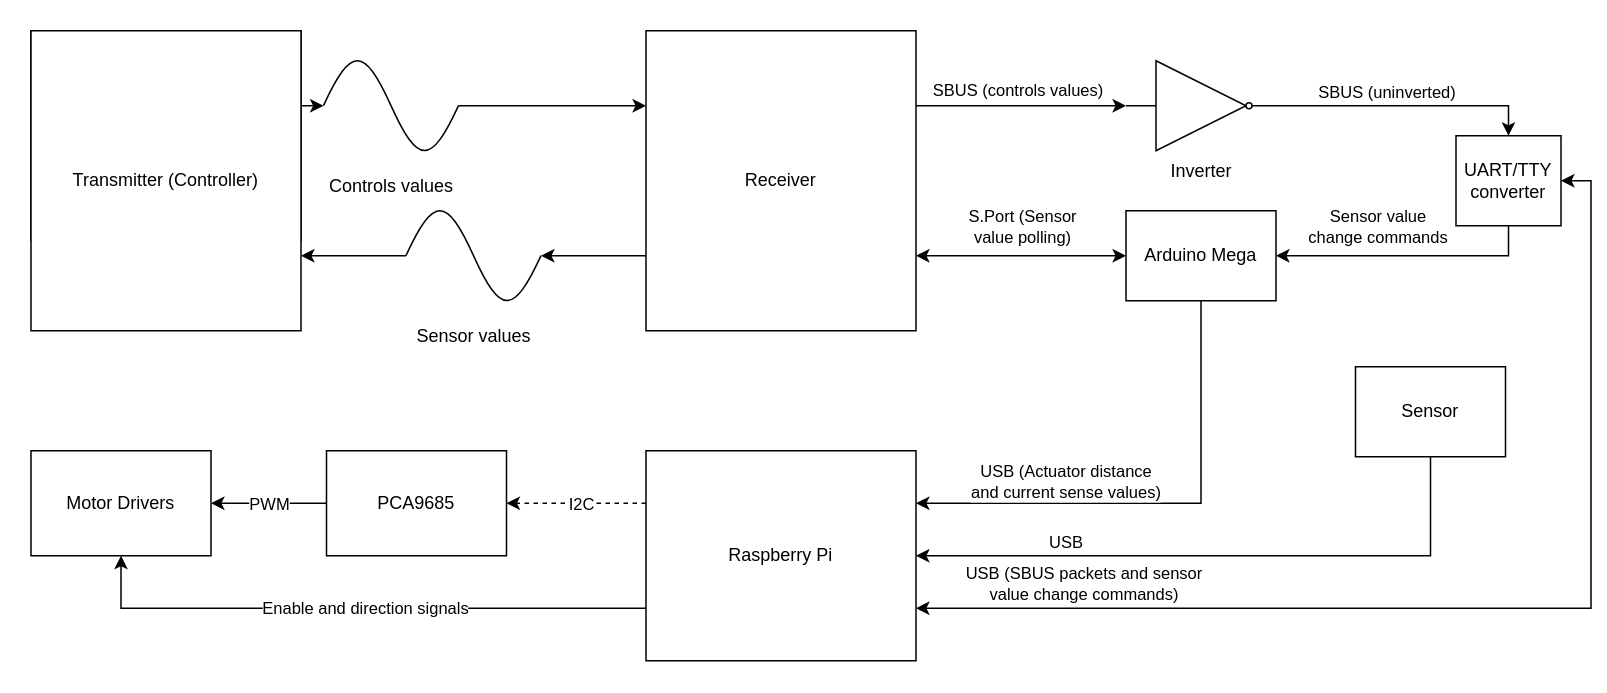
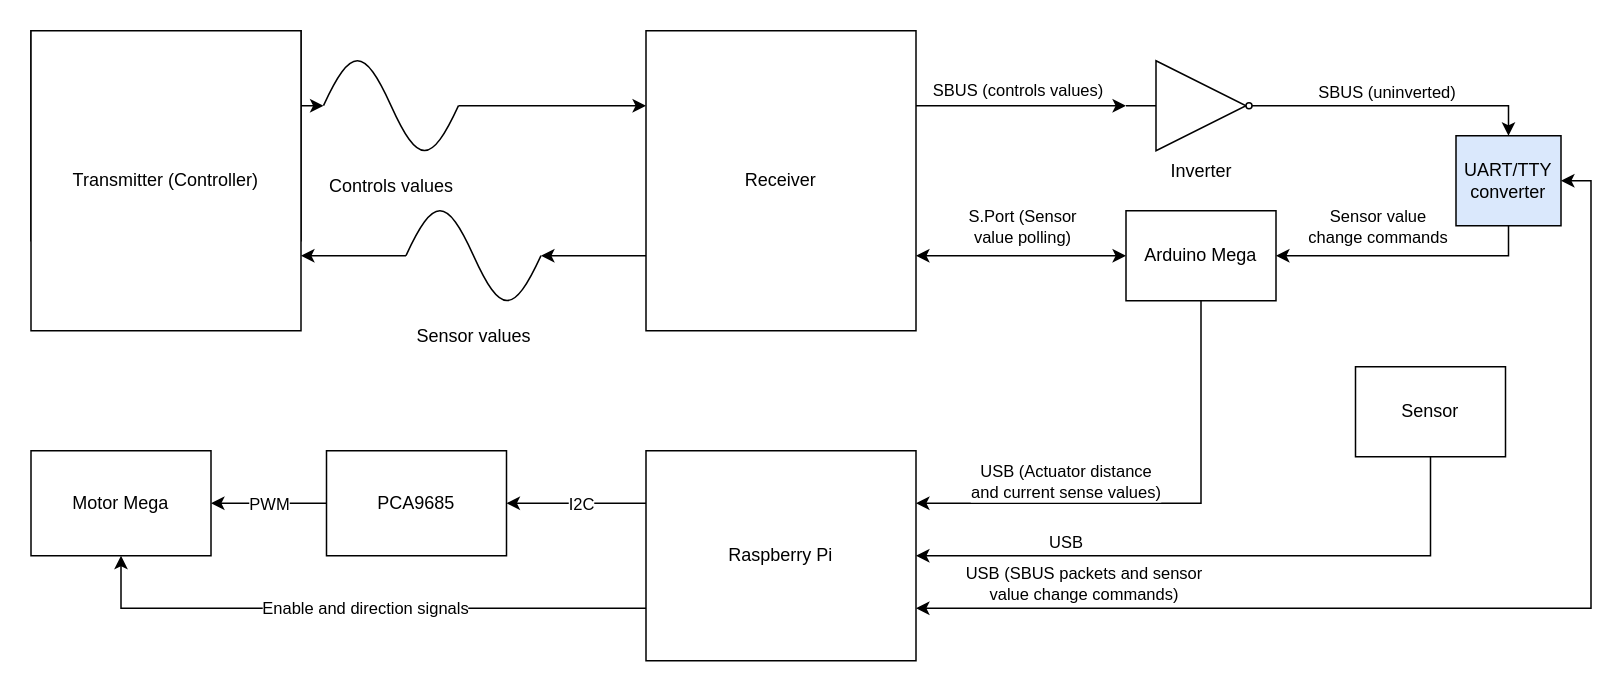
  <mxCell id="0" />
  <mxCell id="1" parent="0" />
  <mxCell id="2" value="Transmitter (Controller)" style="rounded=0;whiteSpace=wrap;html=1;labelPosition=center;verticalLabelPosition=middle;align=center;verticalAlign=middle;" parent="1" vertex="1"><mxGeometry x="20" y="20" width="180" height="140" as="geometry" /></mxCell>
  <mxCell id="3" value="" style="edgeStyle=orthogonalEdgeStyle;rounded=0;orthogonalLoop=1;jettySize=auto;html=1;startArrow=none;startFill=0;endArrow=classic;endFill=1;entryX=0;entryY=0.25;entryDx=0;entryDy=0;" parent="1" source="4" target="10" edge="1"><mxGeometry relative="1" as="geometry" /></mxCell>
  <mxCell id="4" value="Controls values" style="pointerEvents=1;verticalLabelPosition=bottom;shadow=0;dashed=0;align=center;html=1;verticalAlign=top;shape=mxgraph.electrical.waveforms.sine_wave;" parent="1" vertex="1"><mxGeometry x="215" y="30" width="90" height="80" as="geometry" /></mxCell>
  <mxCell id="5" value="Transmitter (Controller)" style="rounded=0;whiteSpace=wrap;html=1;labelPosition=center;verticalLabelPosition=middle;align=center;verticalAlign=middle;" parent="1" vertex="1"><mxGeometry x="20" y="20" width="180" height="200" as="geometry" /></mxCell>
  <mxCell id="6" value="" style="edgeStyle=orthogonalEdgeStyle;rounded=0;orthogonalLoop=1;jettySize=auto;html=1;startArrow=none;startFill=0;exitX=1;exitY=0.25;exitDx=0;exitDy=0;" parent="1" source="10" target="16" edge="1"><mxGeometry relative="1" as="geometry" /></mxCell>
  <mxCell id="7" value="&lt;div&gt;SBUS (controls values)&lt;br&gt;&lt;/div&gt;" style="edgeLabel;html=1;align=center;verticalAlign=middle;resizable=0;points=[];" parent="6" vertex="1" connectable="0"><mxGeometry x="-0.271" y="-3" relative="1" as="geometry"><mxPoint x="16" y="-14" as="offset" /></mxGeometry></mxCell>
  <mxCell id="8" style="edgeStyle=orthogonalEdgeStyle;rounded=0;orthogonalLoop=1;jettySize=auto;html=1;exitX=1;exitY=0.75;exitDx=0;exitDy=0;entryX=0;entryY=0.5;entryDx=0;entryDy=0;startArrow=classic;startFill=1;endArrow=classic;endFill=1;" parent="1" source="10" target="21" edge="1"><mxGeometry relative="1" as="geometry"><Array as="points"><mxPoint x="640" y="170" /><mxPoint x="640" y="170" /></Array></mxGeometry></mxCell>
  <mxCell id="9" value="&lt;div&gt;S.Port (Sensor&lt;/div&gt;&lt;div&gt;value polling)&lt;br&gt;&lt;/div&gt;" style="edgeLabel;html=1;align=center;verticalAlign=middle;resizable=0;points=[];" parent="8" vertex="1" connectable="0"><mxGeometry x="0.432" y="-1" relative="1" as="geometry"><mxPoint x="-30" y="-21" as="offset" /></mxGeometry></mxCell>
  <mxCell id="10" value="Receiver" style="rounded=0;whiteSpace=wrap;html=1;labelPosition=center;verticalLabelPosition=middle;align=center;verticalAlign=middle;" parent="1" vertex="1"><mxGeometry x="430" y="20" width="180" height="200" as="geometry" /></mxCell>
  <mxCell id="11" value="" style="edgeStyle=orthogonalEdgeStyle;rounded=0;orthogonalLoop=1;jettySize=auto;html=1;startArrow=classic;startFill=1;endArrow=classic;endFill=1;exitX=1;exitY=0.5;exitDx=0;exitDy=0;entryX=1;entryY=0.75;entryDx=0;entryDy=0;" parent="1" source="13" target="26" edge="1"><mxGeometry relative="1" as="geometry"><mxPoint x="1240" y="120" as="targetPoint" /><Array as="points" /></mxGeometry></mxCell>
  <mxCell id="12" value="&lt;div&gt;USB (SBUS packets and sensor&lt;/div&gt;&lt;div&gt;value change commands)&lt;/div&gt;" style="edgeLabel;html=1;align=center;verticalAlign=middle;resizable=0;points=[];" parent="11" vertex="1" connectable="0"><mxGeometry x="0.2" y="-1" relative="1" as="geometry"><mxPoint x="-191" y="-16" as="offset" /></mxGeometry></mxCell>
- <mxCell id="13" value="UART/TTY converter" style="rounded=0;whiteSpace=wrap;html=1;labelPosition=center;verticalLabelPosition=middle;align=center;verticalAlign=middle;" parent="1" vertex="1"><mxGeometry x="970" y="90" width="70" height="60" as="geometry" /></mxCell>
+ <mxCell id="13" value="UART/TTY converter" style="rounded=0;whiteSpace=wrap;html=1;labelPosition=center;verticalLabelPosition=middle;align=center;verticalAlign=middle;fillColor=#dae8fc;" parent="1" vertex="1"><mxGeometry x="970" y="90" width="70" height="60" as="geometry" /></mxCell>
  <mxCell id="14" value="" style="edgeStyle=orthogonalEdgeStyle;rounded=0;orthogonalLoop=1;jettySize=auto;html=1;startArrow=none;startFill=0;entryX=0.5;entryY=0;entryDx=0;entryDy=0;" parent="1" source="16" target="13" edge="1"><mxGeometry relative="1" as="geometry" /></mxCell>
  <mxCell id="15" value="SBUS (uninverted)" style="edgeLabel;html=1;align=center;verticalAlign=middle;resizable=0;points=[];" parent="14" vertex="1" connectable="0"><mxGeometry x="-0.167" y="3" relative="1" as="geometry"><mxPoint y="-7" as="offset" /></mxGeometry></mxCell>
  <mxCell id="16" value="Inverter" style="verticalLabelPosition=bottom;shadow=0;dashed=0;align=center;html=1;verticalAlign=top;shape=mxgraph.electrical.logic_gates.buffer2;negating=1;" parent="1" vertex="1"><mxGeometry x="750" y="40" width="100" height="60" as="geometry" /></mxCell>
  <mxCell id="17" value="" style="edgeStyle=orthogonalEdgeStyle;rounded=0;orthogonalLoop=1;jettySize=auto;html=1;startArrow=classic;startFill=1;endArrow=none;endFill=0;entryX=0.5;entryY=1;entryDx=0;entryDy=0;" parent="1" source="21" target="13" edge="1"><mxGeometry relative="1" as="geometry" /></mxCell>
  <mxCell id="18" value="&lt;div&gt;Sensor value&lt;/div&gt;&lt;div&gt;change commands&lt;/div&gt;" style="edgeLabel;html=1;align=center;verticalAlign=middle;resizable=0;points=[];" parent="17" vertex="1" connectable="0"><mxGeometry x="-0.074" y="-4" relative="1" as="geometry"><mxPoint x="-14" y="-24" as="offset" /></mxGeometry></mxCell>
  <mxCell id="19" value="" style="edgeStyle=orthogonalEdgeStyle;rounded=0;orthogonalLoop=1;jettySize=auto;html=1;startArrow=none;startFill=0;endArrow=classic;endFill=1;entryX=1;entryY=0.25;entryDx=0;entryDy=0;exitX=0.5;exitY=1;exitDx=0;exitDy=0;" parent="1" source="21" target="26" edge="1"><mxGeometry relative="1" as="geometry"><mxPoint x="760" y="280" as="targetPoint" /><Array as="points"><mxPoint x="800" y="335" /></Array></mxGeometry></mxCell>
  <mxCell id="20" value="&lt;div&gt;USB (Actuator distance&lt;/div&gt;&lt;div&gt;and current sense values)&lt;/div&gt;" style="edgeLabel;html=1;align=center;verticalAlign=middle;resizable=0;points=[];" parent="19" vertex="1" connectable="0"><mxGeometry x="0.055" relative="1" as="geometry"><mxPoint x="-54.13" y="-15.0" as="offset" /></mxGeometry></mxCell>
  <mxCell id="21" value="Arduino Mega" style="rounded=0;whiteSpace=wrap;html=1;labelPosition=center;verticalLabelPosition=middle;align=center;verticalAlign=middle;" parent="1" vertex="1"><mxGeometry x="750" y="140" width="100" height="60" as="geometry" /></mxCell>
- <mxCell id="22" value="" style="edgeStyle=orthogonalEdgeStyle;rounded=0;orthogonalLoop=1;jettySize=auto;html=1;startArrow=none;startFill=0;endArrow=classic;endFill=1;exitX=0;exitY=0.25;exitDx=0;exitDy=0;dashed=1;" parent="1" source="26" target="33" edge="1"><mxGeometry relative="1" as="geometry" /></mxCell>
+ <mxCell id="22" value="" style="edgeStyle=orthogonalEdgeStyle;rounded=0;orthogonalLoop=1;jettySize=auto;html=1;startArrow=none;startFill=0;endArrow=classic;endFill=1;exitX=0;exitY=0.25;exitDx=0;exitDy=0;" parent="1" source="26" target="33" edge="1"><mxGeometry relative="1" as="geometry" /></mxCell>
  <mxCell id="23" value="I2C" style="edgeLabel;html=1;align=center;verticalAlign=middle;resizable=0;points=[];" parent="22" vertex="1" connectable="0"><mxGeometry x="-0.276" y="1" relative="1" as="geometry"><mxPoint x="-10" y="-1" as="offset" /></mxGeometry></mxCell>
  <mxCell id="24" style="edgeStyle=orthogonalEdgeStyle;rounded=0;orthogonalLoop=1;jettySize=auto;html=1;exitX=0;exitY=0.75;exitDx=0;exitDy=0;entryX=0.5;entryY=1;entryDx=0;entryDy=0;startArrow=none;startFill=0;endArrow=classic;endFill=1;" parent="1" source="26" target="34" edge="1"><mxGeometry relative="1" as="geometry"><Array as="points"><mxPoint x="80" y="405" /></Array></mxGeometry></mxCell>
  <mxCell id="25" value="Enable and direction signals" style="edgeLabel;html=1;align=center;verticalAlign=middle;resizable=0;points=[];" parent="24" vertex="1" connectable="0"><mxGeometry x="-0.025" y="-1" relative="1" as="geometry"><mxPoint as="offset" /></mxGeometry></mxCell>
  <mxCell id="26" value="Raspberry Pi" style="rounded=0;whiteSpace=wrap;html=1;labelPosition=center;verticalLabelPosition=middle;align=center;verticalAlign=middle;" parent="1" vertex="1"><mxGeometry x="430" y="300" width="180" height="140" as="geometry" /></mxCell>
  <mxCell id="27" value="" style="edgeStyle=orthogonalEdgeStyle;rounded=0;orthogonalLoop=1;jettySize=auto;html=1;startArrow=none;startFill=0;exitX=1;exitY=0.25;exitDx=0;exitDy=0;entryX=0;entryY=0.5;entryDx=0;entryDy=0;entryPerimeter=0;" parent="1" source="5" target="4" edge="1"><mxGeometry relative="1" as="geometry"><mxPoint x="200" y="55" as="sourcePoint" /><mxPoint x="270" y="55" as="targetPoint" /></mxGeometry></mxCell>
  <mxCell id="28" value="" style="edgeStyle=orthogonalEdgeStyle;rounded=0;orthogonalLoop=1;jettySize=auto;html=1;startArrow=classic;startFill=1;exitX=1;exitY=0.75;exitDx=0;exitDy=0;endArrow=none;endFill=0;" parent="1" source="5" target="30" edge="1"><mxGeometry relative="1" as="geometry"><mxPoint x="200" y="205" as="sourcePoint" /></mxGeometry></mxCell>
  <mxCell id="29" value="" style="edgeStyle=orthogonalEdgeStyle;rounded=0;orthogonalLoop=1;jettySize=auto;html=1;startArrow=classic;startFill=1;entryX=0;entryY=0.75;entryDx=0;entryDy=0;endArrow=none;endFill=0;" parent="1" source="30" target="10" edge="1"><mxGeometry relative="1" as="geometry"><mxPoint x="430" y="205" as="targetPoint" /></mxGeometry></mxCell>
  <mxCell id="30" value="Sensor values" style="pointerEvents=1;verticalLabelPosition=bottom;shadow=0;dashed=0;align=center;html=1;verticalAlign=top;shape=mxgraph.electrical.waveforms.sine_wave;" parent="1" vertex="1"><mxGeometry x="270" y="130" width="90" height="80" as="geometry" /></mxCell>
  <mxCell id="31" value="" style="edgeStyle=orthogonalEdgeStyle;rounded=0;orthogonalLoop=1;jettySize=auto;html=1;startArrow=none;startFill=0;endArrow=classic;endFill=1;" parent="1" source="33" target="34" edge="1"><mxGeometry relative="1" as="geometry" /></mxCell>
  <mxCell id="32" value="PWM" style="edgeLabel;html=1;align=center;verticalAlign=middle;resizable=0;points=[];" parent="31" vertex="1" connectable="0"><mxGeometry x="-0.211" y="-2" relative="1" as="geometry"><mxPoint x="-8.7" y="2" as="offset" /></mxGeometry></mxCell>
  <mxCell id="33" value="PCA9685" style="whiteSpace=wrap;html=1;rounded=0;" parent="1" vertex="1"><mxGeometry x="217" y="300" width="120" height="70" as="geometry" /></mxCell>
- <mxCell id="34" value="Motor Drivers" style="whiteSpace=wrap;html=1;rounded=0;" parent="1" vertex="1"><mxGeometry x="20" y="300" width="120" height="70" as="geometry" /></mxCell>
+ <mxCell id="34" value="Motor Mega" style="whiteSpace=wrap;html=1;rounded=0;" parent="1" vertex="1"><mxGeometry x="20" y="300" width="120" height="70" as="geometry" /></mxCell>
  <mxCell id="35" value="" style="edgeStyle=orthogonalEdgeStyle;rounded=0;orthogonalLoop=1;jettySize=auto;html=1;entryX=1;entryY=0.5;entryDx=0;entryDy=0;exitX=0.5;exitY=1;exitDx=0;exitDy=0;" edge="1" parent="1" source="37" target="26"><mxGeometry relative="1" as="geometry"><mxPoint x="802" y="264" as="targetPoint" /></mxGeometry></mxCell>
  <mxCell id="36" value="USB" style="edgeLabel;html=1;align=center;verticalAlign=middle;resizable=0;points=[];" vertex="1" connectable="0" parent="35"><mxGeometry x="0.217" relative="1" as="geometry"><mxPoint x="-61" y="-10" as="offset" /></mxGeometry></mxCell>
  <mxCell id="37" value="Sensor" style="rounded=0;whiteSpace=wrap;html=1;labelPosition=center;verticalLabelPosition=middle;align=center;verticalAlign=middle;" vertex="1" parent="1"><mxGeometry x="903" y="244" width="100" height="60" as="geometry" /></mxCell>
